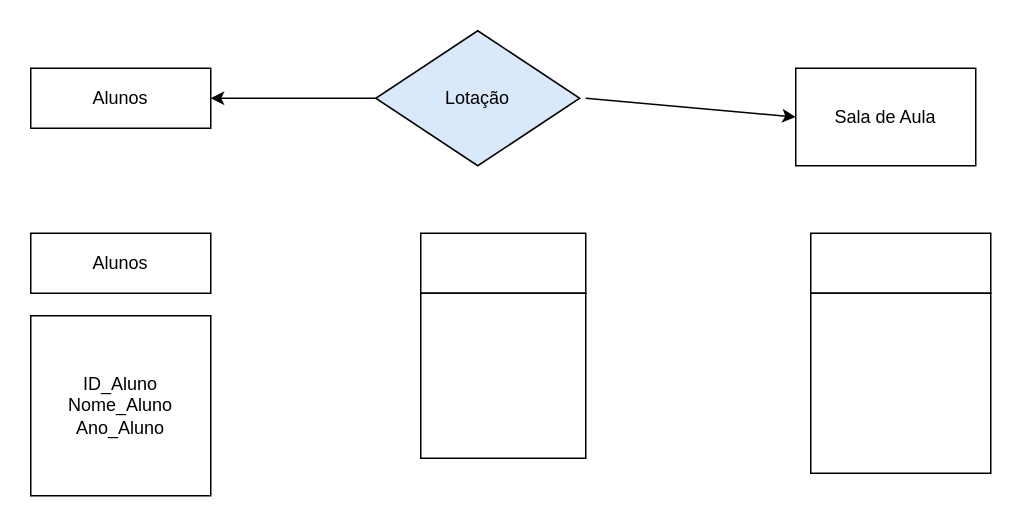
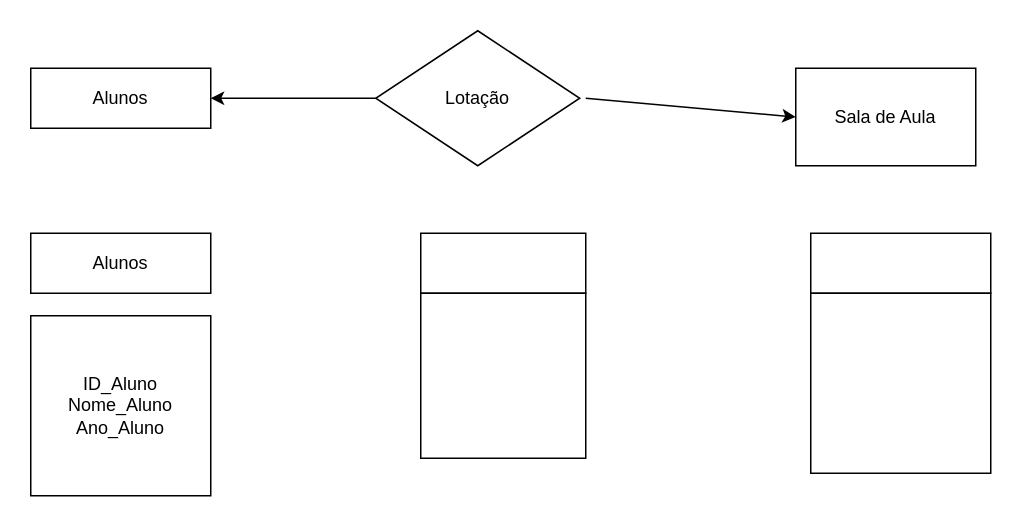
  <mxCell id="0" />
  <mxCell id="1" parent="0" />
  <mxCell id="2" value="Alunos" style="rounded=0;whiteSpace=wrap;html=1;" vertex="1" parent="1"><mxGeometry x="20" y="45" width="120" height="40" as="geometry" /></mxCell>
- <mxCell id="3" value="Lotação" style="rhombus;whiteSpace=wrap;html=1;fillColor=#dae8fc;" vertex="1" parent="1"><mxGeometry x="250" y="20" width="136" height="90" as="geometry" /></mxCell>
+ <mxCell id="3" value="Lotação" style="rhombus;whiteSpace=wrap;html=1;" vertex="1" parent="1"><mxGeometry x="250" y="20" width="136" height="90" as="geometry" /></mxCell>
  <mxCell id="4" value="Sala de Aula" style="rounded=0;whiteSpace=wrap;html=1;" vertex="1" parent="1"><mxGeometry x="530" y="45" width="120" height="65" as="geometry" /></mxCell>
  <mxCell id="5" value="" style="endArrow=classic;html=1;rounded=0;entryX=1;entryY=0.5;entryDx=0;entryDy=0;exitX=0;exitY=0.5;exitDx=0;exitDy=0;" edge="1" parent="1" source="3" target="2"><mxGeometry width="50" height="50" relative="1" as="geometry"><mxPoint x="170" y="110" as="sourcePoint" /><mxPoint x="220" y="60" as="targetPoint" /></mxGeometry></mxCell>
  <mxCell id="6" value="" style="endArrow=classic;html=1;rounded=0;entryX=0;entryY=0.5;entryDx=0;entryDy=0;" edge="1" parent="1" target="4"><mxGeometry width="50" height="50" relative="1" as="geometry"><mxPoint x="390" y="65" as="sourcePoint" /><mxPoint x="470" y="20" as="targetPoint" /></mxGeometry></mxCell>
  <mxCell id="7" value="Alunos" style="rounded=0;whiteSpace=wrap;html=1;" vertex="1" parent="1"><mxGeometry x="20" y="155" width="120" height="40" as="geometry" /></mxCell>
  <mxCell id="8" value="ID_Aluno&lt;br&gt;Nome_Aluno&lt;br&gt;Ano_Aluno" style="whiteSpace=wrap;html=1;aspect=fixed;" vertex="1" parent="1"><mxGeometry x="20" y="210" width="120" height="120" as="geometry" /></mxCell>
  <mxCell id="9" value="" style="rounded=0;whiteSpace=wrap;html=1;" vertex="1" parent="1"><mxGeometry x="280" y="155" width="110" height="40" as="geometry" /></mxCell>
  <mxCell id="10" value="" style="whiteSpace=wrap;html=1;aspect=fixed;" vertex="1" parent="1"><mxGeometry x="280" y="195" width="110" height="110" as="geometry" /></mxCell>
  <mxCell id="11" value="" style="rounded=0;whiteSpace=wrap;html=1;" vertex="1" parent="1"><mxGeometry x="540" y="155" width="120" height="40" as="geometry" /></mxCell>
  <mxCell id="12" value="" style="whiteSpace=wrap;html=1;aspect=fixed;" vertex="1" parent="1"><mxGeometry x="540" y="195" width="120" height="120" as="geometry" /></mxCell>
